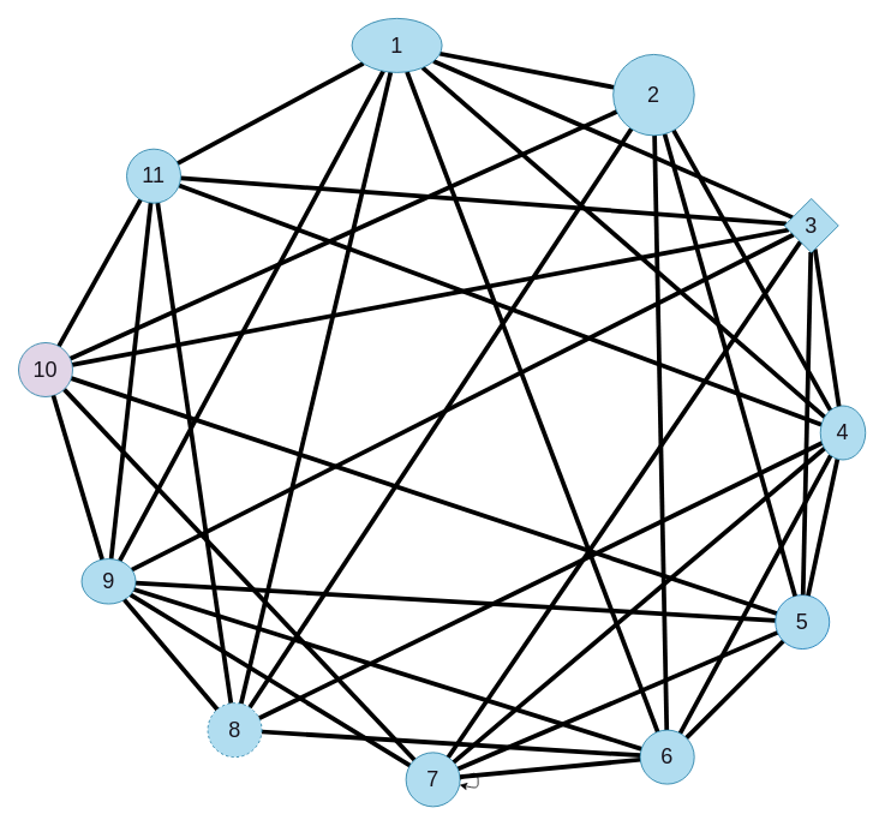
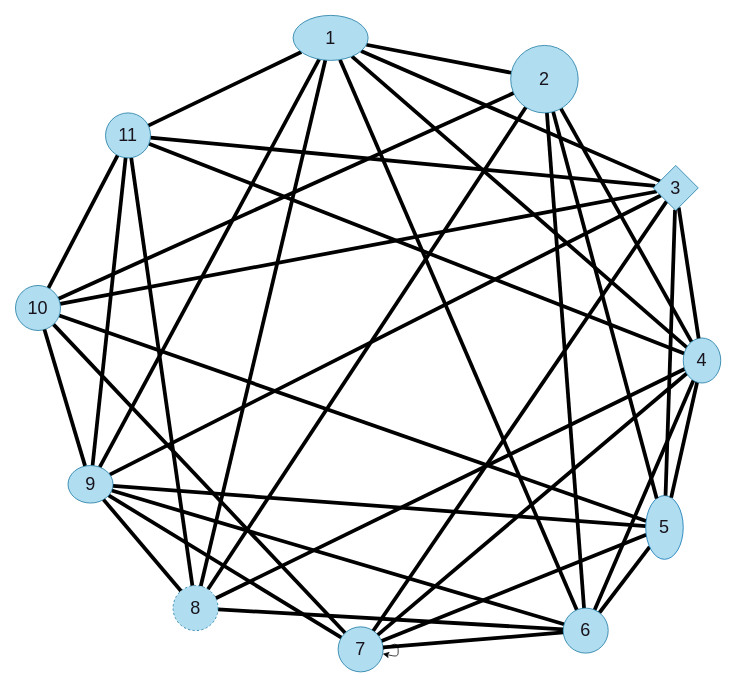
  <mxCell id="0" />
  <mxCell id="1" parent="0" />
  <mxCell id="2" style="edgeStyle=none;shape=connector;rounded=1;html=1;labelBackgroundColor=default;strokeColor=#000000;strokeWidth=5;fontFamily=Helvetica;fontSize=24;fontColor=#18141d;endArrow=none;endFill=0;" parent="1" source="9" target="20" edge="1"><mxGeometry relative="1" as="geometry" /></mxCell>
  <mxCell id="3" style="edgeStyle=none;shape=connector;rounded=1;html=1;labelBackgroundColor=default;strokeColor=#000000;strokeWidth=5;fontFamily=Helvetica;fontSize=24;fontColor=#18141d;endArrow=none;endFill=0;" parent="1" source="9" target="40" edge="1"><mxGeometry relative="1" as="geometry" /></mxCell>
  <mxCell id="4" style="edgeStyle=none;shape=connector;rounded=1;html=1;labelBackgroundColor=default;strokeColor=#000000;strokeWidth=5;fontFamily=Helvetica;fontSize=24;fontColor=#18141d;endArrow=none;endFill=0;" parent="1" source="9" target="29" edge="1"><mxGeometry relative="1" as="geometry" /></mxCell>
  <mxCell id="5" style="edgeStyle=none;shape=connector;rounded=1;html=1;labelBackgroundColor=default;strokeColor=#000000;strokeWidth=5;fontFamily=Helvetica;fontSize=24;fontColor=#18141d;endArrow=none;endFill=0;" parent="1" source="9" target="33" edge="1"><mxGeometry relative="1" as="geometry" /></mxCell>
  <mxCell id="6" style="edgeStyle=none;shape=connector;rounded=1;html=1;labelBackgroundColor=default;strokeColor=#000000;strokeWidth=5;fontFamily=Helvetica;fontSize=24;fontColor=#18141d;endArrow=none;endFill=0;" parent="1" source="9" target="48" edge="1"><mxGeometry relative="1" as="geometry" /></mxCell>
  <mxCell id="7" style="edgeStyle=none;shape=connector;rounded=1;html=1;labelBackgroundColor=default;strokeColor=#000000;strokeWidth=5;fontFamily=Helvetica;fontSize=24;fontColor=#18141d;endArrow=none;endFill=0;" parent="1" source="9" target="45" edge="1"><mxGeometry relative="1" as="geometry" /></mxCell>
  <mxCell id="8" style="edgeStyle=none;shape=connector;rounded=1;html=1;labelBackgroundColor=default;strokeColor=#000000;strokeWidth=5;fontFamily=Helvetica;fontSize=24;fontColor=#18141d;endArrow=none;endFill=0;" parent="1" source="9" target="49" edge="1"><mxGeometry relative="1" as="geometry" /></mxCell>
  <mxCell id="9" value="&lt;font style=&quot;font-size: 24px;&quot; color=&quot;#18141d&quot;&gt;1&lt;/font&gt;" style="ellipse;whiteSpace=wrap;html=1;aspect=fixed;fillColor=#b1ddf0;strokeColor=#10739e;fontColor=default;" parent="1" vertex="1"><mxGeometry x="390" y="20" width="100" height="60" as="geometry" /></mxCell>
  <mxCell id="10" style="edgeStyle=none;shape=connector;rounded=1;html=1;labelBackgroundColor=default;strokeColor=#000000;strokeWidth=5;fontFamily=Helvetica;fontSize=24;fontColor=#18141d;endArrow=none;endFill=0;" parent="1" source="14" target="33" edge="1"><mxGeometry relative="1" as="geometry" /></mxCell>
  <mxCell id="11" style="edgeStyle=none;shape=connector;rounded=1;html=1;labelBackgroundColor=default;strokeColor=#000000;strokeWidth=5;fontFamily=Helvetica;fontSize=24;fontColor=#18141d;endArrow=none;endFill=0;" parent="1" source="14" target="23" edge="1"><mxGeometry relative="1" as="geometry" /></mxCell>
  <mxCell id="12" style="edgeStyle=none;shape=connector;rounded=1;html=1;labelBackgroundColor=default;strokeColor=#000000;strokeWidth=5;fontFamily=Helvetica;fontSize=24;fontColor=#18141d;endArrow=none;endFill=0;" parent="1" source="14" target="45" edge="1"><mxGeometry relative="1" as="geometry" /></mxCell>
  <mxCell id="13" style="edgeStyle=none;shape=connector;rounded=1;html=1;labelBackgroundColor=default;strokeColor=#000000;strokeWidth=5;fontFamily=Helvetica;fontSize=24;fontColor=#18141d;endArrow=none;endFill=0;" parent="1" source="14" target="42" edge="1"><mxGeometry relative="1" as="geometry" /></mxCell>
- <mxCell id="14" value="&lt;font style=&quot;font-size: 24px;&quot; color=&quot;#18141d&quot;&gt;5&lt;/font&gt;" style="ellipse;whiteSpace=wrap;html=1;aspect=fixed;fillColor=#b1ddf0;strokeColor=#006EAF;fontColor=#ffffff;" parent="1" vertex="1"><mxGeometry x="860" y="660" width="60" height="60" as="geometry" /></mxCell>
+ <mxCell id="14" value="&lt;font style=&quot;font-size: 24px;&quot; color=&quot;#18141d&quot;&gt;5&lt;/font&gt;" style="ellipse;whiteSpace=wrap;html=1;aspect=fixed;fillColor=#b1ddf0;strokeColor=#006EAF;fontColor=#ffffff;" parent="1" vertex="1"><mxGeometry x="860" y="660" width="50" height="85" as="geometry" /></mxCell>
  <mxCell id="15" style="edgeStyle=none;shape=connector;rounded=1;html=1;labelBackgroundColor=default;strokeColor=#000000;strokeWidth=5;fontFamily=Helvetica;fontSize=24;fontColor=#18141d;endArrow=none;endFill=0;" parent="1" source="20" target="29" edge="1"><mxGeometry relative="1" as="geometry" /></mxCell>
  <mxCell id="16" style="edgeStyle=none;shape=connector;rounded=1;html=1;labelBackgroundColor=default;strokeColor=#000000;strokeWidth=5;fontFamily=Helvetica;fontSize=24;fontColor=#18141d;endArrow=none;endFill=0;" parent="1" source="20" target="14" edge="1"><mxGeometry relative="1" as="geometry" /></mxCell>
  <mxCell id="17" style="edgeStyle=none;shape=connector;rounded=1;html=1;labelBackgroundColor=default;strokeColor=#000000;strokeWidth=5;fontFamily=Helvetica;fontSize=24;fontColor=#18141d;endArrow=none;endFill=0;" parent="1" source="20" target="33" edge="1"><mxGeometry relative="1" as="geometry" /></mxCell>
  <mxCell id="18" style="edgeStyle=none;shape=connector;rounded=1;html=1;labelBackgroundColor=default;strokeColor=#000000;strokeWidth=5;fontFamily=Helvetica;fontSize=24;fontColor=#18141d;endArrow=none;endFill=0;" parent="1" source="20" target="48" edge="1"><mxGeometry relative="1" as="geometry" /></mxCell>
  <mxCell id="19" style="edgeStyle=none;shape=connector;rounded=1;html=1;labelBackgroundColor=default;strokeColor=#000000;strokeWidth=5;fontFamily=Helvetica;fontSize=24;fontColor=#18141d;endArrow=none;endFill=0;" parent="1" source="20" target="42" edge="1"><mxGeometry relative="1" as="geometry" /></mxCell>
  <mxCell id="20" value="&lt;font style=&quot;font-size: 24px;&quot; color=&quot;#18141d&quot;&gt;2&lt;/font&gt;" style="ellipse;whiteSpace=wrap;html=1;aspect=fixed;fillColor=#b1ddf0;strokeColor=#10739e;fontColor=default;" parent="1" vertex="1"><mxGeometry x="680" y="60" width="90" height="90" as="geometry" /></mxCell>
  <mxCell id="21" style="edgeStyle=none;shape=connector;rounded=1;html=1;labelBackgroundColor=default;strokeColor=#000000;strokeWidth=5;fontFamily=Helvetica;fontSize=24;fontColor=#18141d;endArrow=none;endFill=0;" parent="1" source="23" target="45" edge="1"><mxGeometry relative="1" as="geometry" /></mxCell>
  <mxCell id="22" style="edgeStyle=none;shape=connector;rounded=1;html=1;labelBackgroundColor=default;strokeColor=#000000;strokeWidth=5;fontFamily=Helvetica;fontSize=24;fontColor=#18141d;endArrow=none;endFill=0;" parent="1" source="23" target="42" edge="1"><mxGeometry relative="1" as="geometry" /></mxCell>
  <mxCell id="23" value="&lt;font style=&quot;font-size: 24px;&quot; color=&quot;#18141d&quot;&gt;7&lt;/font&gt;" style="ellipse;whiteSpace=wrap;html=1;aspect=fixed;fillColor=#b1ddf0;strokeColor=#10739e;" parent="1" vertex="1"><mxGeometry x="450" y="835" width="60" height="60" as="geometry" /></mxCell>
  <mxCell id="24" style="edgeStyle=none;shape=connector;rounded=1;html=1;labelBackgroundColor=default;strokeColor=#000000;strokeWidth=5;fontFamily=Helvetica;fontSize=24;fontColor=#18141d;endArrow=none;endFill=0;" parent="1" source="29" target="14" edge="1"><mxGeometry relative="1" as="geometry" /></mxCell>
  <mxCell id="25" style="edgeStyle=none;shape=connector;rounded=1;html=1;labelBackgroundColor=default;strokeColor=#000000;strokeWidth=5;fontFamily=Helvetica;fontSize=24;fontColor=#18141d;endArrow=none;endFill=0;" parent="1" source="29" target="33" edge="1"><mxGeometry relative="1" as="geometry" /></mxCell>
  <mxCell id="26" style="edgeStyle=none;shape=connector;rounded=1;html=1;labelBackgroundColor=default;strokeColor=#000000;strokeWidth=5;fontFamily=Helvetica;fontSize=24;fontColor=#18141d;endArrow=none;endFill=0;" parent="1" source="29" target="23" edge="1"><mxGeometry relative="1" as="geometry" /></mxCell>
  <mxCell id="27" style="edgeStyle=none;shape=connector;rounded=1;html=1;labelBackgroundColor=default;strokeColor=#000000;strokeWidth=5;fontFamily=Helvetica;fontSize=24;fontColor=#18141d;endArrow=none;endFill=0;" parent="1" source="29" target="48" edge="1"><mxGeometry relative="1" as="geometry" /></mxCell>
  <mxCell id="28" style="edgeStyle=none;shape=connector;rounded=1;html=1;labelBackgroundColor=default;strokeColor=#000000;strokeWidth=5;fontFamily=Helvetica;fontSize=24;fontColor=#18141d;endArrow=none;endFill=0;" parent="1" source="29" target="49" edge="1"><mxGeometry relative="1" as="geometry" /></mxCell>
  <mxCell id="29" value="&lt;font style=&quot;font-size: 24px;&quot; color=&quot;#18141d&quot;&gt;4&lt;/font&gt;" style="ellipse;whiteSpace=wrap;html=1;aspect=fixed;fillColor=#b1ddf0;strokeColor=#10739e;" parent="1" vertex="1"><mxGeometry x="910" y="450" width="50" height="60" as="geometry" /></mxCell>
  <mxCell id="30" style="edgeStyle=none;shape=connector;rounded=1;html=1;labelBackgroundColor=default;strokeColor=#000000;strokeWidth=5;fontFamily=Helvetica;fontSize=24;fontColor=#18141d;endArrow=none;endFill=0;" parent="1" source="33" target="23" edge="1"><mxGeometry relative="1" as="geometry" /></mxCell>
  <mxCell id="31" style="edgeStyle=none;shape=connector;rounded=1;html=1;labelBackgroundColor=default;strokeColor=#000000;strokeWidth=5;fontFamily=Helvetica;fontSize=24;fontColor=#18141d;endArrow=none;endFill=0;" parent="1" source="33" target="48" edge="1"><mxGeometry relative="1" as="geometry" /></mxCell>
  <mxCell id="32" style="edgeStyle=none;shape=connector;rounded=1;html=1;labelBackgroundColor=default;strokeColor=#000000;strokeWidth=5;fontFamily=Helvetica;fontSize=24;fontColor=#18141d;endArrow=none;endFill=0;" parent="1" source="33" target="45" edge="1"><mxGeometry relative="1" as="geometry" /></mxCell>
- <mxCell id="33" value="&lt;font style=&quot;font-size: 24px;&quot; color=&quot;#18141d&quot;&gt;6&lt;/font&gt;" style="ellipse;whiteSpace=wrap;html=1;aspect=fixed;fillColor=#b1ddf0;strokeColor=#10739e;" parent="1" vertex="1"><mxGeometry x="710" y="810" width="60" height="60" as="geometry" /></mxCell>
+ <mxCell id="33" value="&lt;font style=&quot;font-size: 24px;&quot; color=&quot;#18141d&quot;&gt;6&lt;/font&gt;" style="ellipse;whiteSpace=wrap;html=1;aspect=fixed;fillColor=#b1ddf0;strokeColor=#10739e;" parent="1" vertex="1"><mxGeometry x="750" y="810" width="60" height="60" as="geometry" /></mxCell>
  <mxCell id="34" style="edgeStyle=none;shape=connector;rounded=1;html=1;labelBackgroundColor=default;strokeColor=#000000;strokeWidth=5;fontFamily=Helvetica;fontSize=24;fontColor=#18141d;endArrow=none;endFill=0;" parent="1" source="40" target="29" edge="1"><mxGeometry relative="1" as="geometry" /></mxCell>
  <mxCell id="35" style="edgeStyle=none;shape=connector;rounded=1;html=1;labelBackgroundColor=default;strokeColor=#000000;strokeWidth=5;fontFamily=Helvetica;fontSize=24;fontColor=#18141d;endArrow=none;endFill=0;" parent="1" source="40" target="14" edge="1"><mxGeometry relative="1" as="geometry" /></mxCell>
  <mxCell id="36" style="edgeStyle=none;shape=connector;rounded=1;html=1;labelBackgroundColor=default;strokeColor=#000000;strokeWidth=5;fontFamily=Helvetica;fontSize=24;fontColor=#18141d;endArrow=none;endFill=0;" parent="1" source="40" target="23" edge="1"><mxGeometry relative="1" as="geometry" /></mxCell>
  <mxCell id="37" style="edgeStyle=none;shape=connector;rounded=1;html=1;labelBackgroundColor=default;strokeColor=#000000;strokeWidth=5;fontFamily=Helvetica;fontSize=24;fontColor=#18141d;endArrow=none;endFill=0;" parent="1" source="40" target="45" edge="1"><mxGeometry relative="1" as="geometry" /></mxCell>
  <mxCell id="38" style="edgeStyle=none;shape=connector;rounded=1;html=1;labelBackgroundColor=default;strokeColor=#000000;strokeWidth=5;fontFamily=Helvetica;fontSize=24;fontColor=#18141d;endArrow=none;endFill=0;" parent="1" source="40" target="49" edge="1"><mxGeometry relative="1" as="geometry" /></mxCell>
  <mxCell id="39" style="edgeStyle=none;shape=connector;rounded=1;html=1;labelBackgroundColor=default;strokeColor=#000000;strokeWidth=5;fontFamily=Helvetica;fontSize=24;fontColor=#18141d;endArrow=none;endFill=0;" edge="1" parent="1" source="40" target="42"><mxGeometry relative="1" as="geometry" /></mxCell>
  <mxCell id="40" value="&lt;font style=&quot;font-size: 24px;&quot; color=&quot;#18141d&quot;&gt;3&lt;/font&gt;" style="rhombus;whiteSpace=wrap;html=1;aspect=fixed;fillColor=#b1ddf0;strokeColor=#10739e;fontColor=default;" parent="1" vertex="1"><mxGeometry x="870" y="220" width="60" height="60" as="geometry" /></mxCell>
  <mxCell id="41" style="edgeStyle=none;shape=connector;rounded=1;html=1;labelBackgroundColor=default;strokeColor=#000000;strokeWidth=5;fontFamily=Helvetica;fontSize=24;fontColor=#18141d;endArrow=none;endFill=0;" parent="1" source="42" target="49" edge="1"><mxGeometry relative="1" as="geometry" /></mxCell>
- <mxCell id="42" value="&lt;font style=&quot;font-size: 24px;&quot; color=&quot;#18141d&quot;&gt;10&lt;/font&gt;" style="ellipse;whiteSpace=wrap;html=1;aspect=fixed;fillColor=#e1d5e7;strokeColor=#10739e;fontColor=default;" parent="1" vertex="1"><mxGeometry x="20" y="380" width="60" height="60" as="geometry" /></mxCell>
+ <mxCell id="42" value="&lt;font style=&quot;font-size: 24px;&quot; color=&quot;#18141d&quot;&gt;10&lt;/font&gt;" style="ellipse;whiteSpace=wrap;html=1;aspect=fixed;fillColor=#b1ddf0;strokeColor=#10739e;fontColor=default;" parent="1" vertex="1"><mxGeometry x="20" y="380" width="60" height="60" as="geometry" /></mxCell>
  <mxCell id="43" style="edgeStyle=none;shape=connector;rounded=1;html=1;entryX=0.5;entryY=0.5;entryDx=0;entryDy=0;entryPerimeter=0;labelBackgroundColor=default;strokeColor=#000000;strokeWidth=5;fontFamily=Helvetica;fontSize=24;fontColor=#18141d;endArrow=none;endFill=0;" parent="1" source="45" target="49" edge="1"><mxGeometry relative="1" as="geometry" /></mxCell>
  <mxCell id="44" style="edgeStyle=none;shape=connector;rounded=1;html=1;labelBackgroundColor=default;strokeColor=#000000;strokeWidth=5;fontFamily=Helvetica;fontSize=24;fontColor=#18141d;endArrow=none;endFill=0;" parent="1" source="45" target="42" edge="1"><mxGeometry relative="1" as="geometry" /></mxCell>
  <mxCell id="45" value="&lt;font style=&quot;font-size: 24px;&quot; color=&quot;#18141d&quot;&gt;9&lt;/font&gt;" style="ellipse;whiteSpace=wrap;html=1;aspect=fixed;fillColor=#b1ddf0;strokeColor=#10739e;fontColor=default;" parent="1" vertex="1"><mxGeometry x="90" y="620" width="60" height="50" as="geometry" /></mxCell>
  <mxCell id="46" style="edgeStyle=none;shape=connector;rounded=1;html=1;labelBackgroundColor=default;strokeColor=#000000;strokeWidth=5;fontFamily=Helvetica;fontSize=24;fontColor=#18141d;endArrow=none;endFill=0;" parent="1" source="48" target="45" edge="1"><mxGeometry relative="1" as="geometry" /></mxCell>
  <mxCell id="47" style="edgeStyle=none;shape=connector;rounded=1;html=1;labelBackgroundColor=default;strokeColor=#000000;strokeWidth=5;fontFamily=Helvetica;fontSize=24;fontColor=#18141d;endArrow=none;endFill=0;" parent="1" source="48" target="49" edge="1"><mxGeometry relative="1" as="geometry" /></mxCell>
  <mxCell id="48" value="&lt;font style=&quot;font-size: 24px;&quot; color=&quot;#18141d&quot;&gt;8&lt;/font&gt;" style="ellipse;whiteSpace=wrap;html=1;aspect=fixed;fillColor=#b1ddf0;strokeColor=#10739e;fontColor=default;dashed=1;" parent="1" vertex="1"><mxGeometry x="230" y="780" width="60" height="60" as="geometry" /></mxCell>
- <mxCell id="49" value="&lt;font style=&quot;font-size: 24px;&quot; color=&quot;#18141d&quot;&gt;11&lt;/font&gt;" style="ellipse;whiteSpace=wrap;html=1;aspect=fixed;fillColor=#b1ddf0;strokeColor=#10739e;fontColor=default;" parent="1" vertex="1"><mxGeometry x="140" y="165" width="60" height="60" as="geometry" /></mxCell>
+ <mxCell id="49" value="&lt;font style=&quot;font-size: 24px;&quot; color=&quot;#18141d&quot;&gt;11&lt;/font&gt;" style="ellipse;whiteSpace=wrap;html=1;aspect=fixed;fillColor=#b1ddf0;strokeColor=#10739e;fontColor=default;" parent="1" vertex="1"><mxGeometry x="140" y="150" width="60" height="60" as="geometry" /></mxCell>
  <mxCell id="50" style="edgeStyle=none;html=1;exitX=1;exitY=0.5;exitDx=0;exitDy=0;" parent="1" source="23" target="23" edge="1"><mxGeometry relative="1" as="geometry" /></mxCell>
